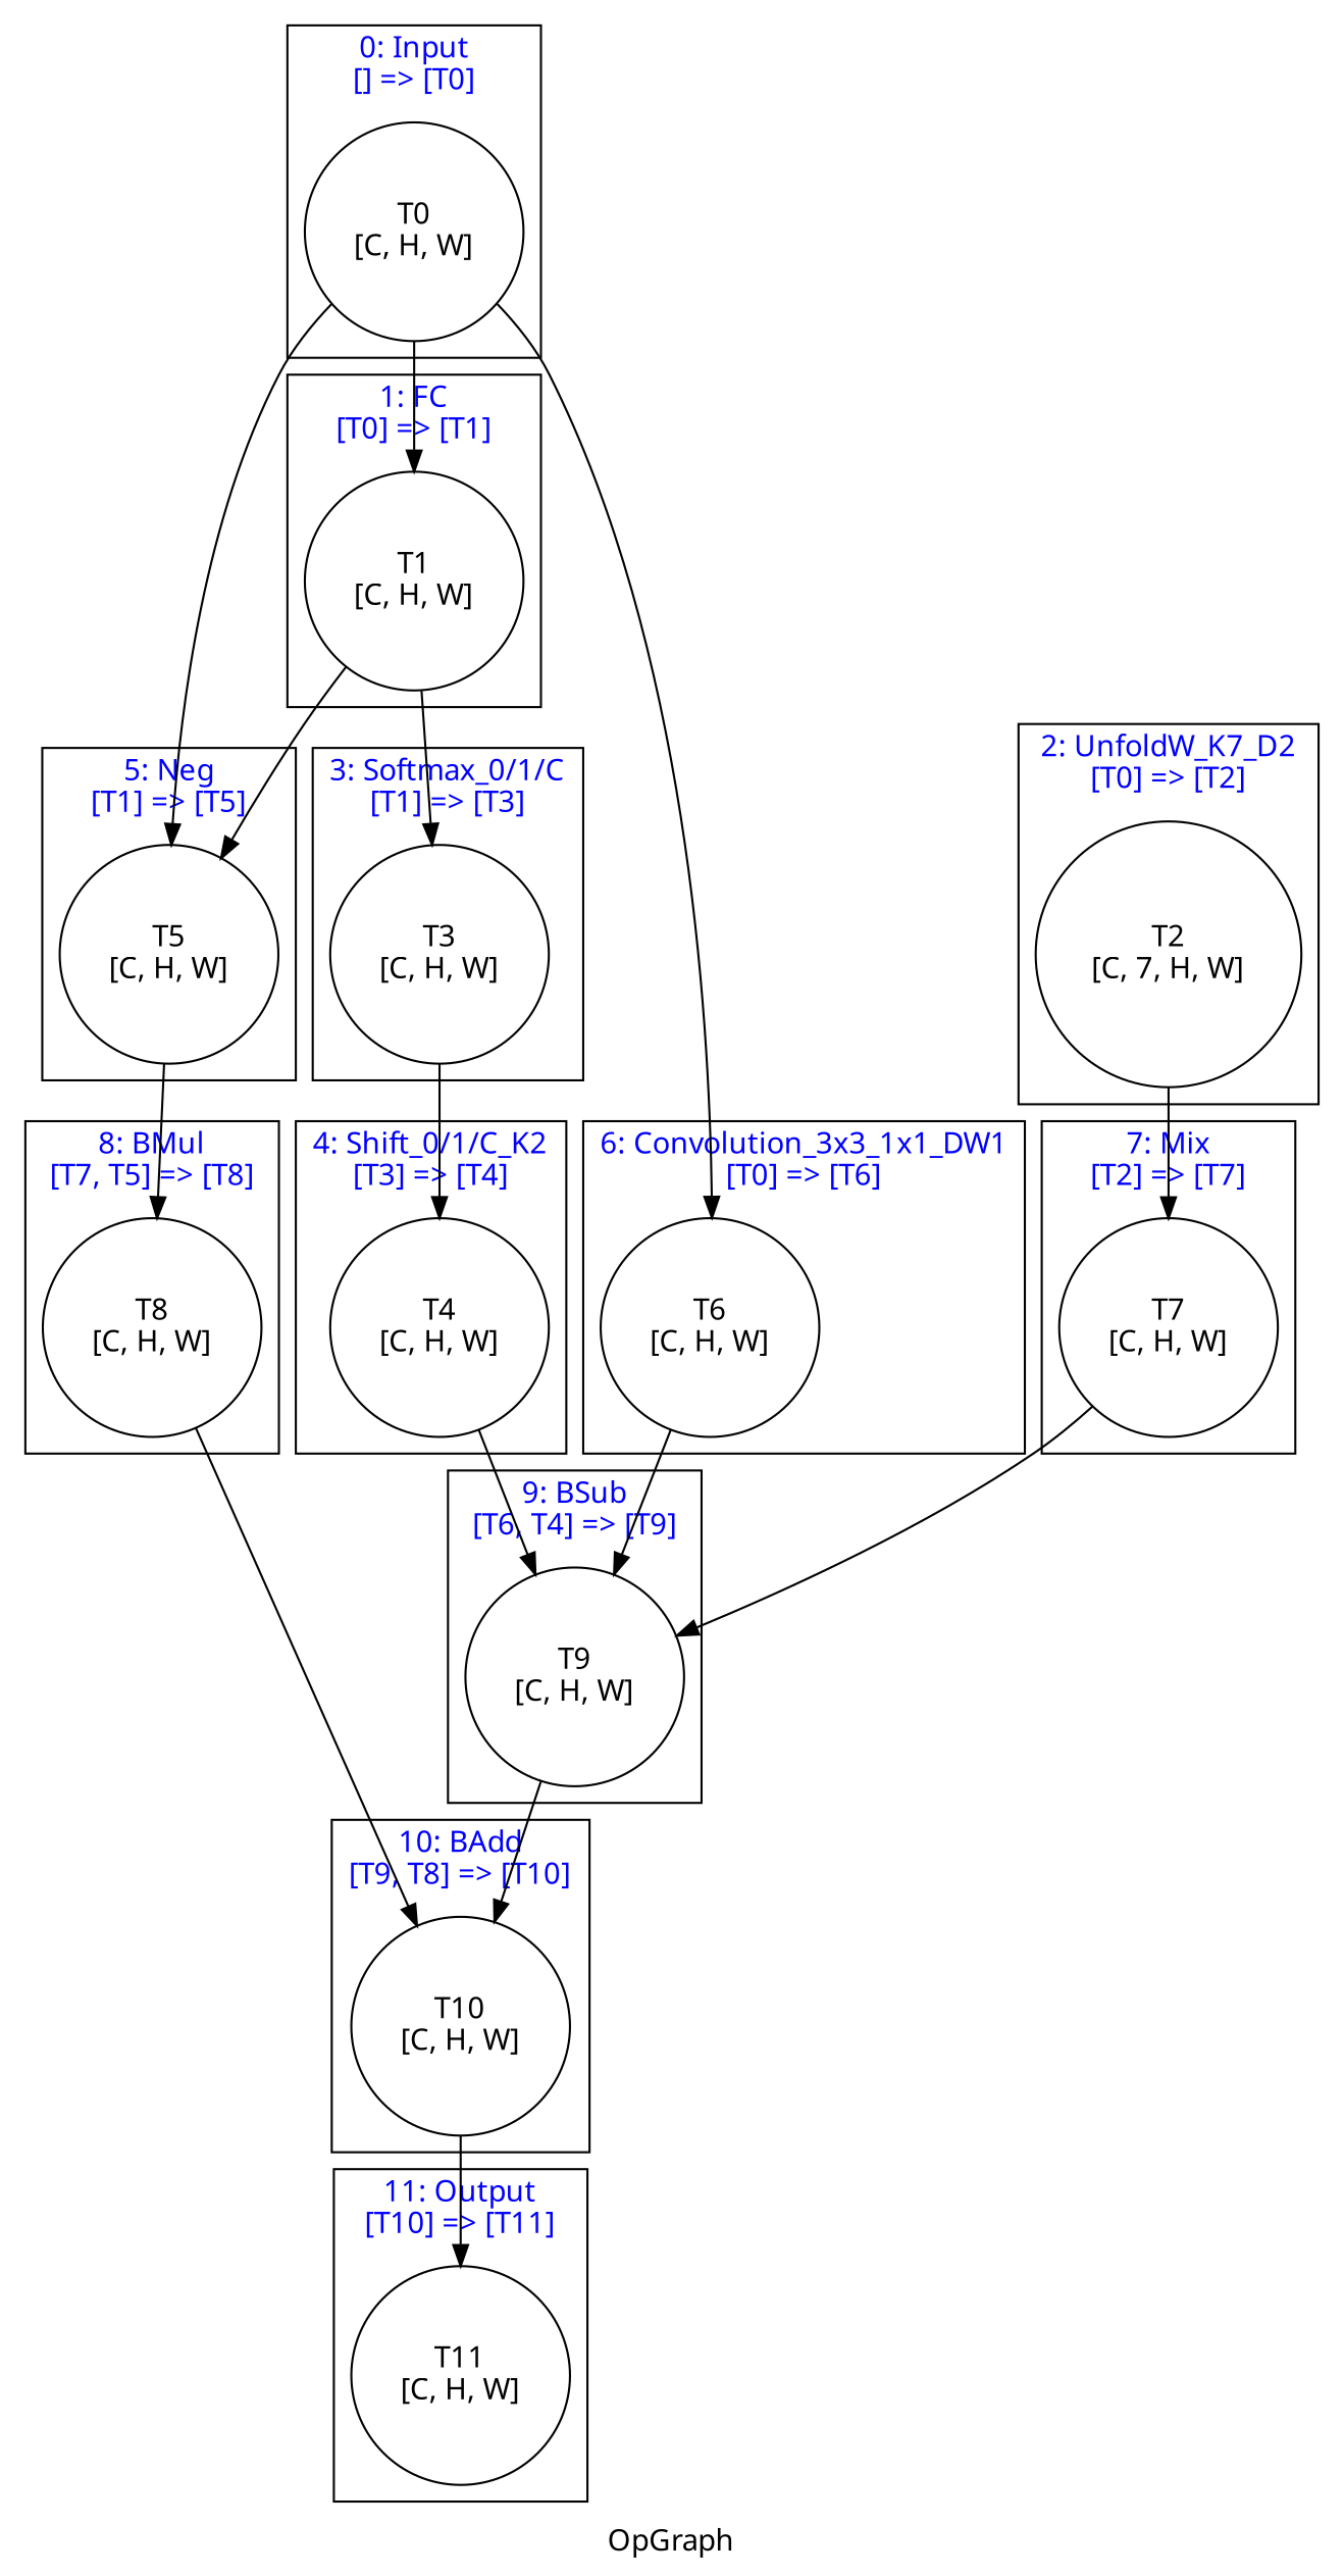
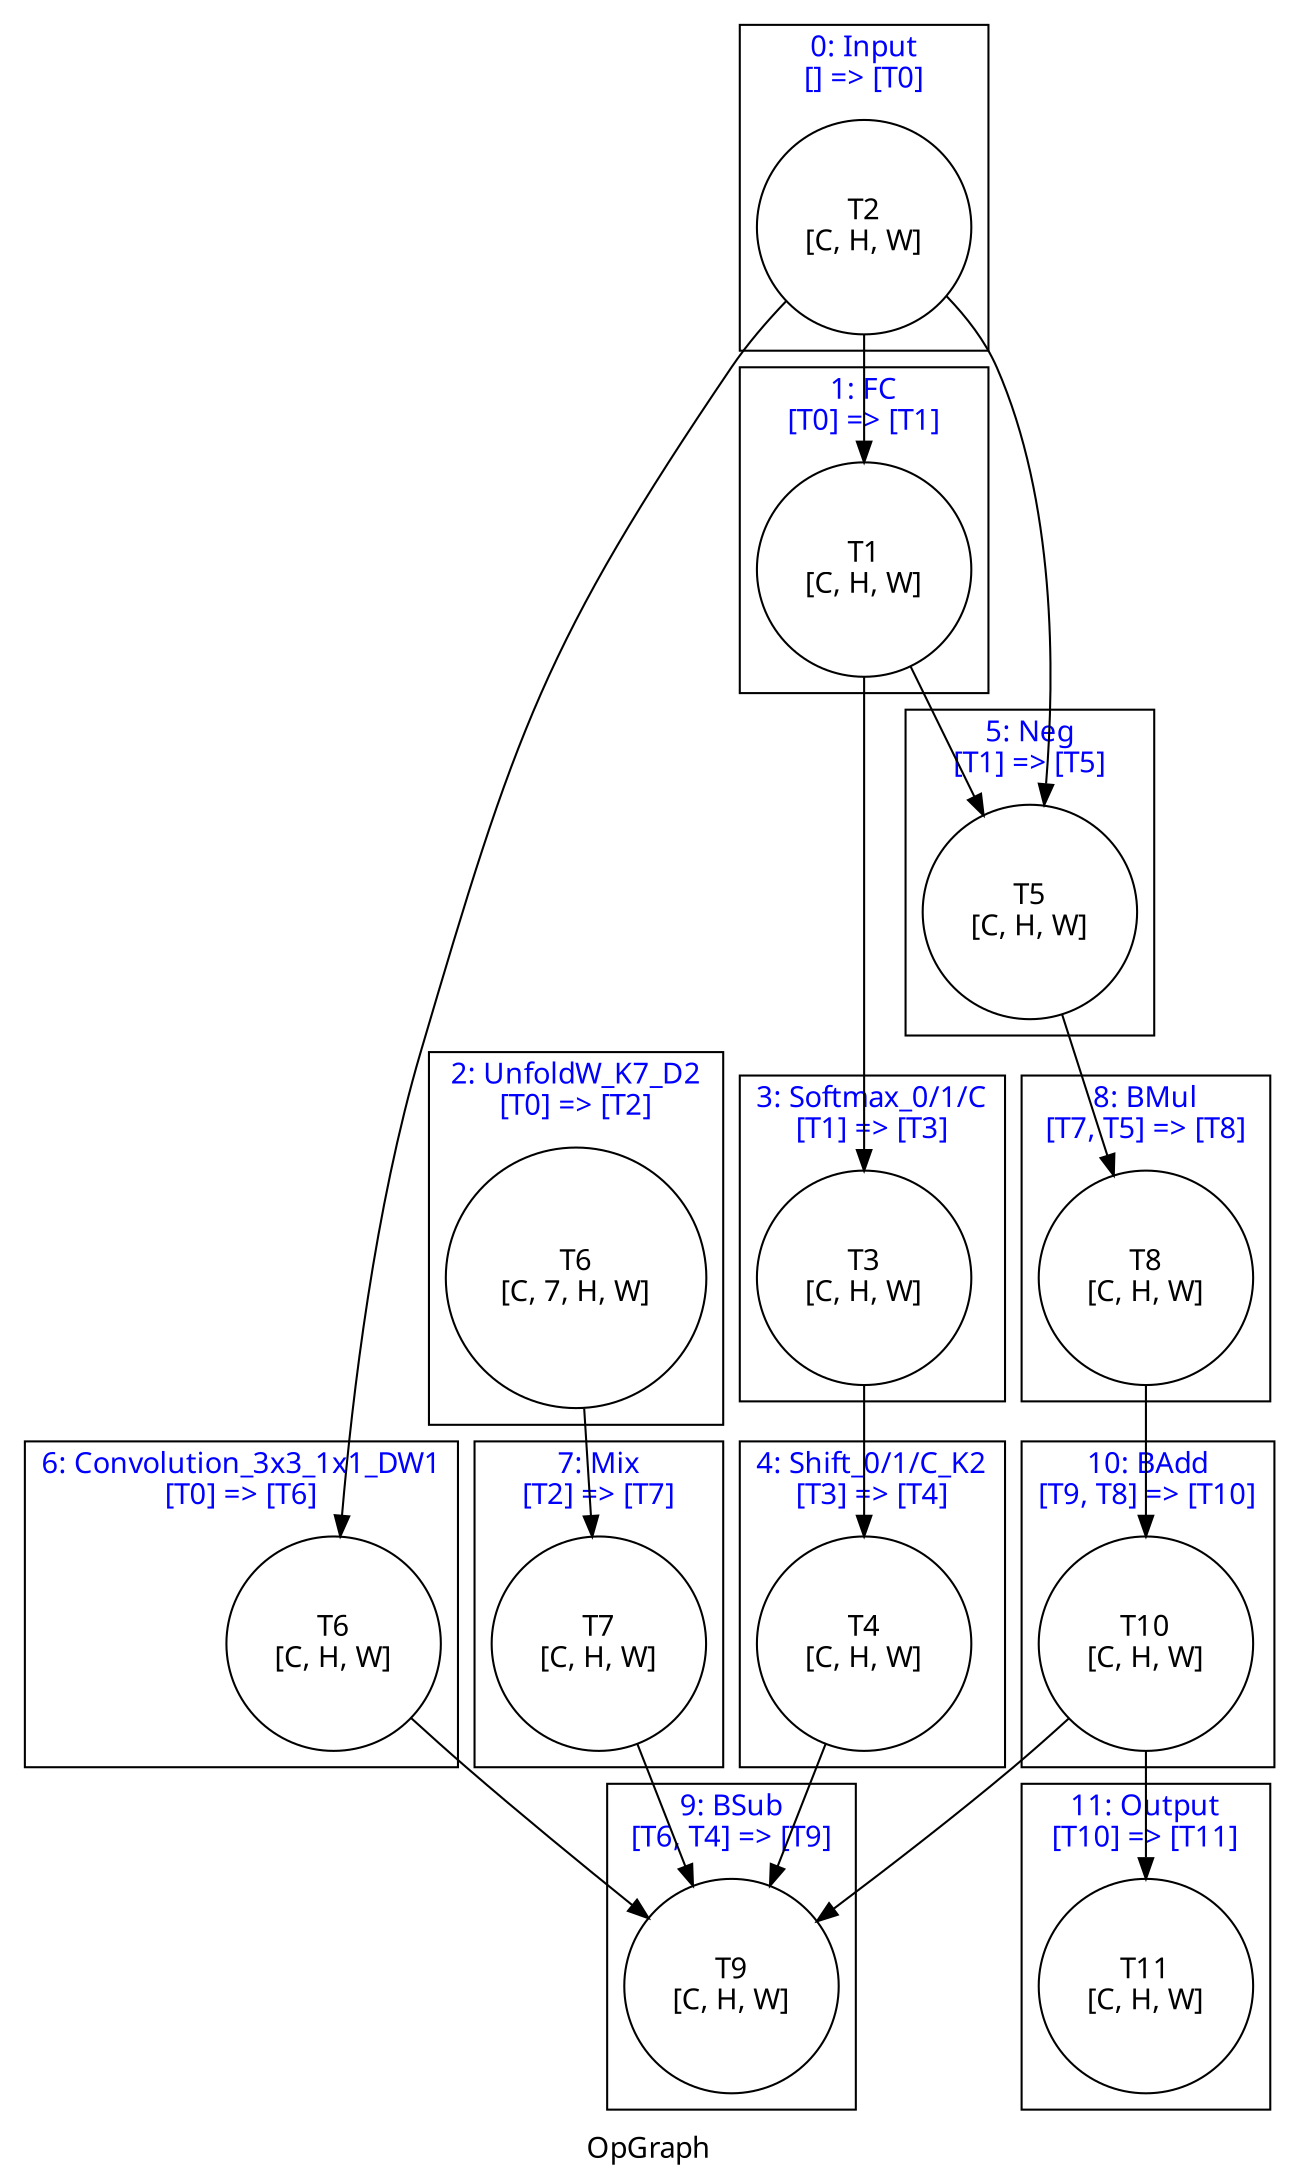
  digraph {
    fontname=Graphik
    label=OpGraph
    node [color=black fontname=Graphik shape=circle]
-   n1 [label="T0\n[C, H, W]"]
+   n1 [label="T2\n[C, H, W]"]
    n2 [label="T1\n[C, H, W]"]
-   n3 [label="T2\n[C, 7, H, W]"]
+   n3 [label="T6\n[C, 7, H, W]"]
    n4 [label="T3\n[C, H, W]"]
    n5 [label="T4\n[C, H, W]"]
    n6 [label="T5\n[C, H, W]"]
    n7 [label="T6\n[C, H, W]"]
    n8 [label="T7\n[C, H, W]"]
    n9 [label="T8\n[C, H, W]"]
    n10 [label="T9\n[C, H, W]"]
    n11 [label="T10\n[C, H, W]"]
    n12 [label="T11\n[C, H, W]"]
    subgraph sub_1 {
      n1
      n2
      n3
      n4
      n5
      n6
      n7
      n8
      n9
      n10
      n11
      n12
    }
    subgraph cluster_2 {
      fontcolor=blue
      label="0: Input\n[] => [T0]"
      n1
    }
    subgraph cluster_3 {
      fontcolor=blue
      label="1: FC\n[T0] => [T1]"
      n2
    }
    subgraph cluster_4 {
      fontcolor=blue
      label="2: UnfoldW_K7_D2\n[T0] => [T2]"
      n3
    }
    subgraph cluster_5 {
      fontcolor=blue
      label="3: Softmax_0/1/C\n[T1] => [T3]"
      n4
    }
    subgraph cluster_6 {
      fontcolor=blue
      label="4: Shift_0/1/C_K2\n[T3] => [T4]"
      n5
    }
    subgraph cluster_7 {
      fontcolor=blue
      label="5: Neg\n[T1] => [T5]"
      n6
    }
    subgraph cluster_8 {
      fontcolor=blue
      label="6: Convolution_3x3_1x1_DW1\n[T0] => [T6]"
      n7
    }
    subgraph cluster_9 {
      fontcolor=blue
      label="7: Mix\n[T2] => [T7]"
      n8
    }
    subgraph cluster_10 {
      fontcolor=blue
      label="8: BMul\n[T7, T5] => [T8]"
      n9
    }
    subgraph cluster_11 {
      fontcolor=blue
      label="9: BSub\n[T6, T4] => [T9]"
      n10
    }
    subgraph cluster_12 {
      fontcolor=blue
      label="10: BAdd\n[T9, T8] => [T10]"
      n11
    }
    subgraph cluster_13 {
      fontcolor=blue
      label="11: Output\n[T10] => [T11]"
      n12
    }
    n1 -> n2
    n1 -> n6
    n1 -> n7
    n2 -> n4
    n2 -> n6
    n3 -> n8
    n4 -> n5
    n5 -> n10
    n6 -> n9
    n7 -> n10
    n8 -> n10
    n9 -> n11
-   n10 -> n11
+   n11 -> n10
    n11 -> n12
  }
